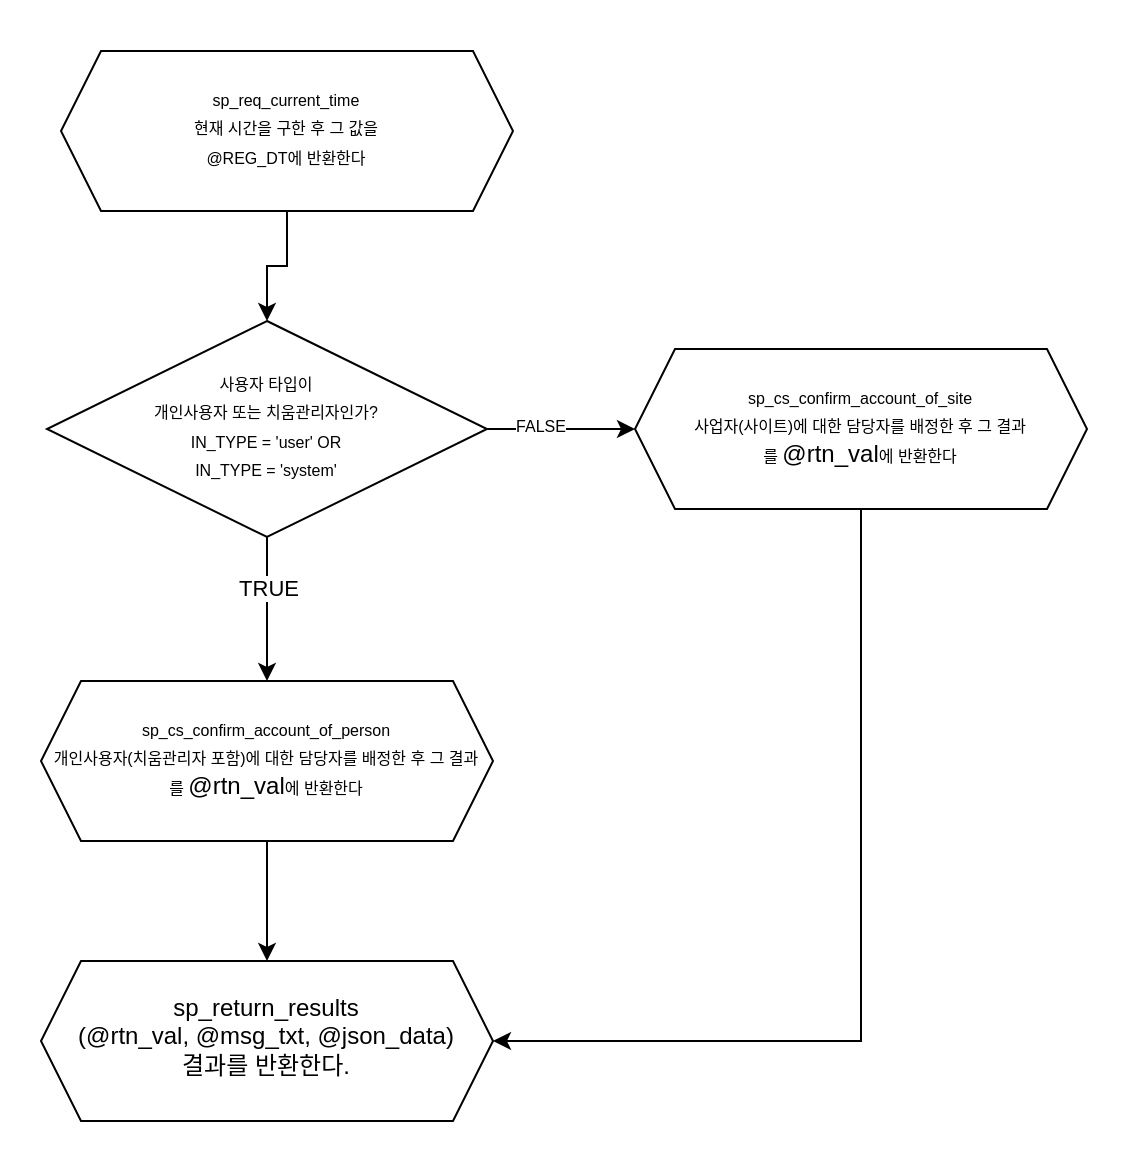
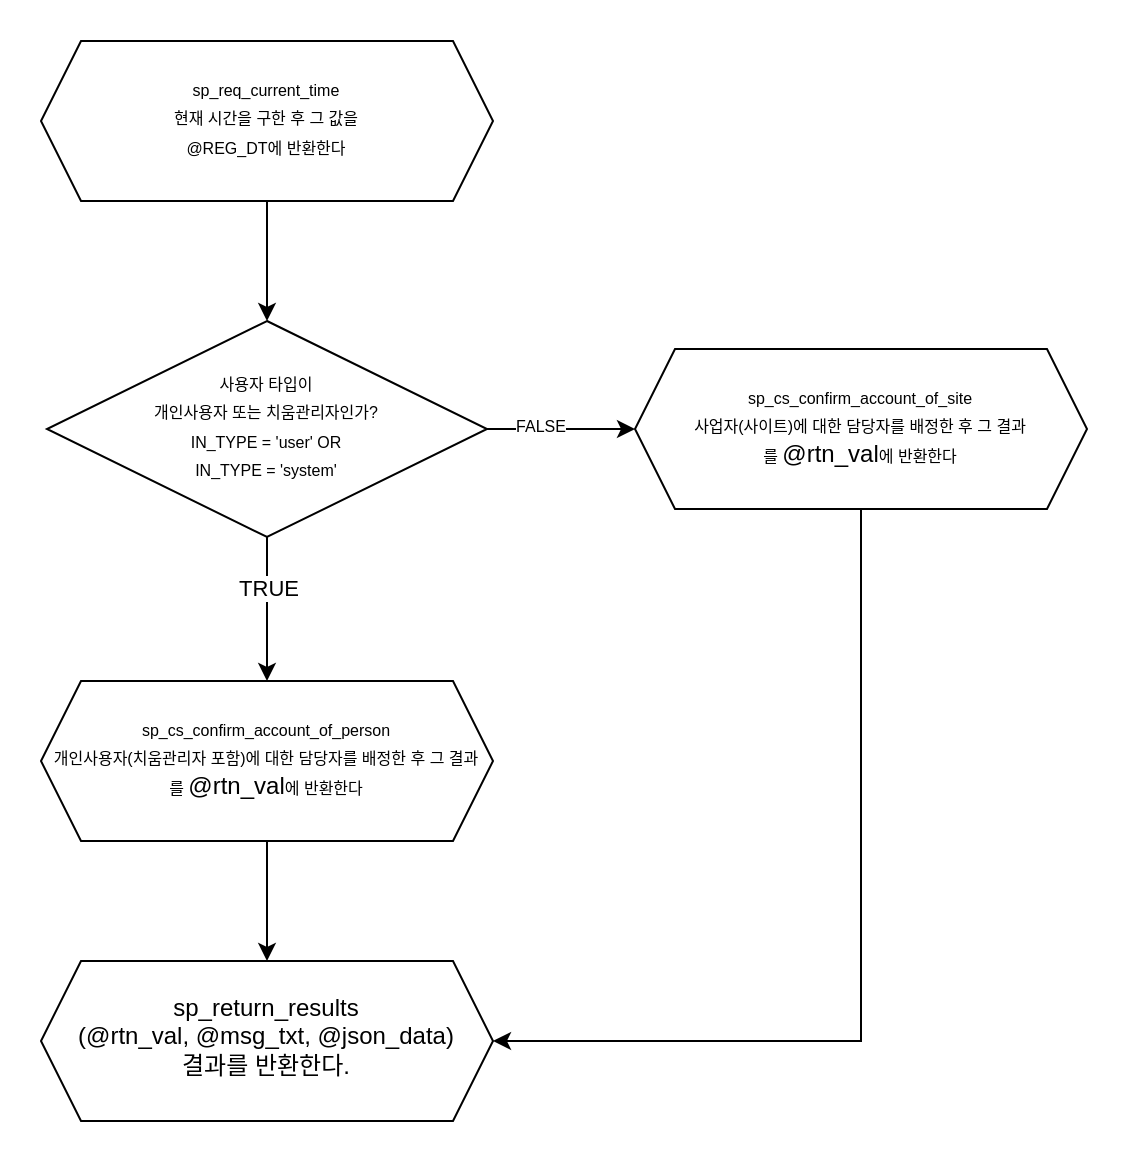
  <mxCell id="0" />
  <mxCell id="1" parent="0" />
  <mxCell id="2" value="" style="edgeStyle=orthogonalEdgeStyle;rounded=0;orthogonalLoop=1;jettySize=auto;html=1;fontSize=8;exitX=0.5;exitY=1;exitDx=0;exitDy=0;entryX=0.5;entryY=0;entryDx=0;entryDy=0;" edge="1" parent="1" source="3" target="9"><mxGeometry relative="1" as="geometry"><mxPoint x="133" y="282" as="sourcePoint" /><mxPoint x="133" y="154" as="targetPoint" /></mxGeometry></mxCell>
- <mxCell id="3" value="&lt;font style=&quot;font-size: 8px&quot;&gt;sp_req_current_time&lt;br&gt;현재 시간을 구한 후 그 값을&lt;br&gt;@REG_DT에 반환한다&lt;/font&gt;" style="shape=hexagon;perimeter=hexagonPerimeter2;whiteSpace=wrap;html=1;fixedSize=1;shadow=0;strokeWidth=1;spacing=6;spacingTop=-4;" vertex="1" parent="1"><mxGeometry x="30" y="25" width="226" height="80" as="geometry" /></mxCell>
+ <mxCell id="3" value="&lt;font style=&quot;font-size: 8px&quot;&gt;sp_req_current_time&lt;br&gt;현재 시간을 구한 후 그 값을&lt;br&gt;@REG_DT에 반환한다&lt;/font&gt;" style="shape=hexagon;perimeter=hexagonPerimeter2;whiteSpace=wrap;html=1;fixedSize=1;shadow=0;strokeWidth=1;spacing=6;spacingTop=-4;" vertex="1" parent="1"><mxGeometry x="20" y="20" width="226" height="80" as="geometry" /></mxCell>
  <mxCell id="4" value="sp_return_results&lt;br&gt;(@rtn_val, @msg_txt, @json_data)&lt;br&gt;결과를 반환한다." style="shape=hexagon;perimeter=hexagonPerimeter2;whiteSpace=wrap;html=1;fixedSize=1;shadow=0;strokeWidth=1;spacing=6;spacingTop=-4;" vertex="1" parent="1"><mxGeometry x="20" y="480" width="226" height="80" as="geometry" /></mxCell>
  <mxCell id="5" value="" style="edgeStyle=orthogonalEdgeStyle;rounded=0;orthogonalLoop=1;jettySize=auto;html=1;entryX=0.5;entryY=0;entryDx=0;entryDy=0;" edge="1" parent="1" source="9" target="13"><mxGeometry relative="1" as="geometry"><mxPoint x="133" y="320" as="targetPoint" /></mxGeometry></mxCell>
  <mxCell id="6" value="TRUE" style="edgeLabel;html=1;align=center;verticalAlign=middle;resizable=0;points=[];" vertex="1" connectable="0" parent="5"><mxGeometry x="-0.308" relative="1" as="geometry"><mxPoint as="offset" /></mxGeometry></mxCell>
  <mxCell id="7" value="" style="edgeStyle=orthogonalEdgeStyle;rounded=0;orthogonalLoop=1;jettySize=auto;html=1;fontSize=8;" edge="1" parent="1" source="9" target="11"><mxGeometry relative="1" as="geometry" /></mxCell>
  <mxCell id="8" value="FALSE" style="edgeLabel;html=1;align=center;verticalAlign=middle;resizable=0;points=[];fontSize=8;" vertex="1" connectable="0" parent="7"><mxGeometry x="-0.286" y="2" relative="1" as="geometry"><mxPoint as="offset" /></mxGeometry></mxCell>
  <mxCell id="9" value="&lt;font&gt;&lt;span style=&quot;font-size: 8px&quot;&gt;사용자 타입이 &lt;br&gt;개인사용자 또는 치움관리자인가?&lt;br&gt;&lt;/span&gt;&lt;span style=&quot;font-size: 8px&quot;&gt;IN_TYPE = 'user' OR &lt;br&gt;IN_TYPE = 'system'&lt;/span&gt;&lt;br&gt;&lt;/font&gt;" style="rhombus;whiteSpace=wrap;html=1;shadow=0;fontFamily=Helvetica;fontSize=12;align=center;strokeWidth=1;spacing=6;spacingTop=-4;" vertex="1" parent="1"><mxGeometry x="23" y="160" width="220" height="108" as="geometry" /></mxCell>
  <mxCell id="10" value="" style="edgeStyle=orthogonalEdgeStyle;rounded=0;orthogonalLoop=1;jettySize=auto;html=1;fontSize=8;exitX=0.5;exitY=1;exitDx=0;exitDy=0;entryX=1;entryY=0.5;entryDx=0;entryDy=0;" edge="1" parent="1" source="11" target="4"><mxGeometry relative="1" as="geometry" /></mxCell>
  <mxCell id="11" value="&lt;font style=&quot;font-size: 8px&quot;&gt;sp_cs_confirm_account_of_site&lt;br&gt;사업자(사이트)에 대한 담당자를 배정한 후 그 결과를&amp;nbsp;&lt;span style=&quot;font-size: 12px&quot;&gt;@rtn_val&lt;/span&gt;에 반환한다&lt;/font&gt;" style="shape=hexagon;perimeter=hexagonPerimeter2;whiteSpace=wrap;html=1;fixedSize=1;shadow=0;strokeWidth=1;spacing=6;spacingTop=-4;" vertex="1" parent="1"><mxGeometry x="317" y="174" width="226" height="80" as="geometry" /></mxCell>
  <mxCell id="12" value="" style="edgeStyle=orthogonalEdgeStyle;rounded=0;orthogonalLoop=1;jettySize=auto;html=1;fontSize=8;" edge="1" parent="1" source="13" target="4"><mxGeometry relative="1" as="geometry" /></mxCell>
  <mxCell id="13" value="&lt;span style=&quot;font-size: 8px&quot;&gt;sp_cs_confirm_account_of_person&lt;/span&gt;&lt;br style=&quot;font-size: 8px&quot;&gt;&lt;span style=&quot;font-size: 8px&quot;&gt;개인사용자(치움관리자 포함)에 대한 담당자를 배정한 후 그 결과를&amp;nbsp;&lt;/span&gt;@rtn_val&lt;span style=&quot;font-size: 8px&quot;&gt;에 반환한다&lt;/span&gt;" style="shape=hexagon;perimeter=hexagonPerimeter2;whiteSpace=wrap;html=1;fixedSize=1;shadow=0;strokeWidth=1;spacing=6;spacingTop=-4;" vertex="1" parent="1"><mxGeometry x="20" y="340" width="226" height="80" as="geometry" /></mxCell>
